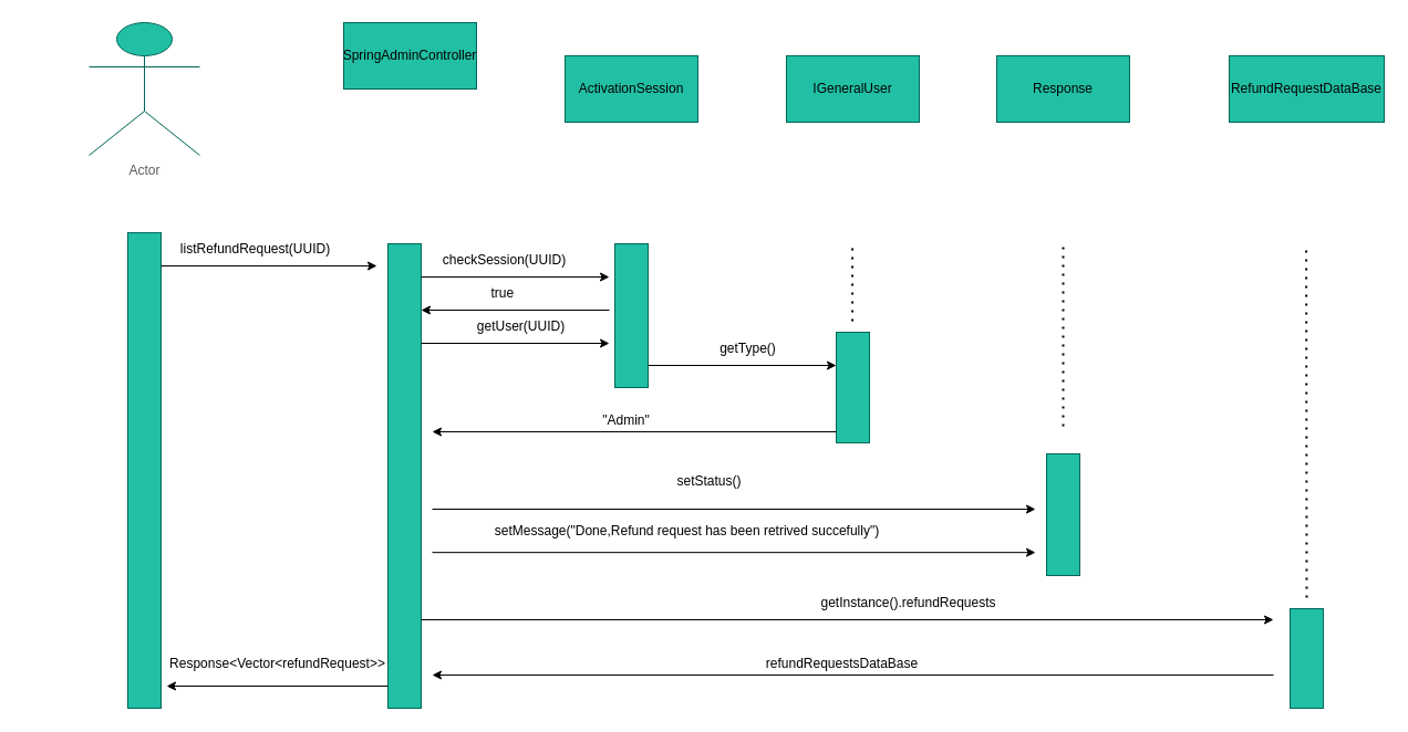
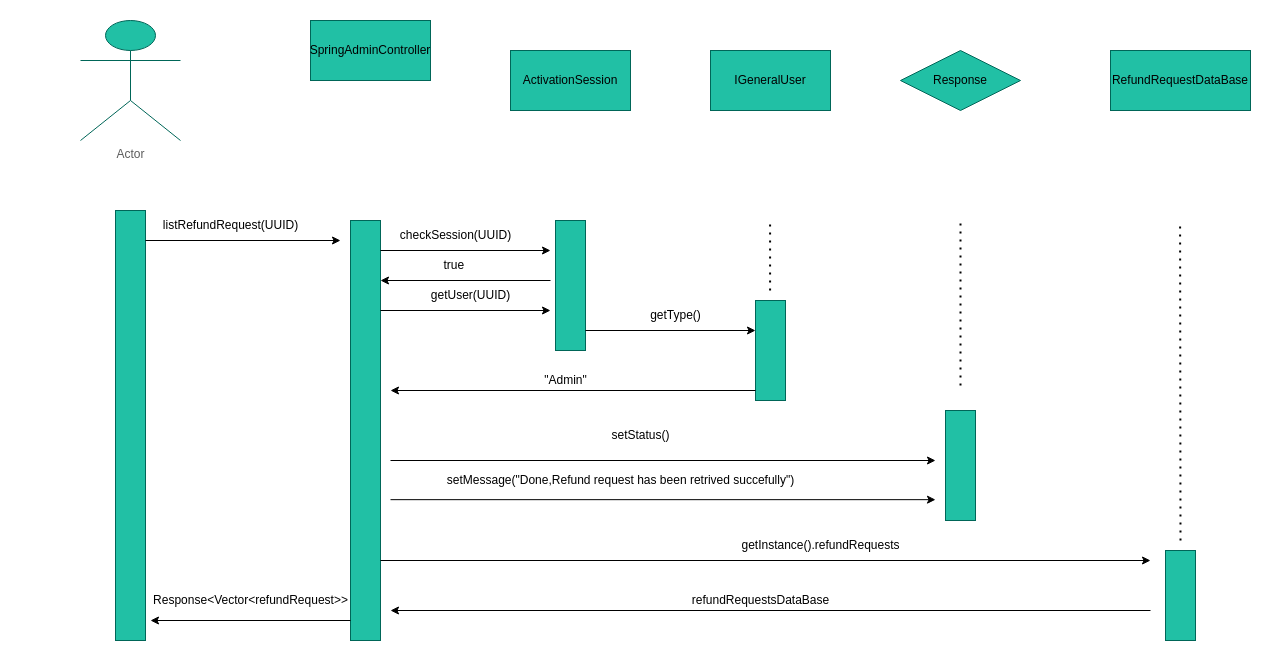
  <mxCell id="0" />
  <mxCell id="1" parent="0" />
  <mxCell id="2" value="Actor" style="shape=umlActor;verticalLabelPosition=bottom;verticalAlign=top;html=1;labelBackgroundColor=none;fillColor=#21C0A5;strokeColor=#006658;fontColor=#5C5C5C;rounded=0;" vertex="1" parent="1"><mxGeometry x="80" y="20" width="100" height="120" as="geometry" /></mxCell>
  <mxCell id="3" value="&lt;font color=&quot;#000000&quot;&gt;RefundRequestDataBase&lt;/font&gt;" style="rounded=0;whiteSpace=wrap;html=1;labelBackgroundColor=none;fillColor=#21C0A5;strokeColor=#006658;fontColor=#5C5C5C;" vertex="1" parent="1"><mxGeometry x="1110" y="50" width="140" height="60" as="geometry" /></mxCell>
  <mxCell id="4" value="&lt;font color=&quot;#000000&quot;&gt;ActivationSession&lt;/font&gt;" style="rounded=0;whiteSpace=wrap;html=1;labelBackgroundColor=none;fillColor=#21C0A5;strokeColor=#006658;fontColor=#5C5C5C;" vertex="1" parent="1"><mxGeometry x="510" y="50" width="120" height="60" as="geometry" /></mxCell>
  <mxCell id="5" value="&lt;font color=&quot;#000000&quot;&gt;IGeneralUser&lt;/font&gt;" style="rounded=0;whiteSpace=wrap;html=1;labelBackgroundColor=none;fillColor=#21C0A5;strokeColor=#006658;fontColor=#5C5C5C;" vertex="1" parent="1"><mxGeometry x="710" y="50" width="120" height="60" as="geometry" /></mxCell>
- <mxCell id="6" value="&lt;font color=&quot;#000000&quot;&gt;Response&lt;/font&gt;" style="rounded=0;whiteSpace=wrap;html=1;labelBackgroundColor=none;fillColor=#21C0A5;strokeColor=#006658;fontColor=#5C5C5C;" vertex="1" parent="1"><mxGeometry x="900" y="50" width="120" height="60" as="geometry" /></mxCell>
+ <mxCell id="6" value="&lt;font color=&quot;#000000&quot;&gt;Response&lt;/font&gt;" style="rhombus;whiteSpace=wrap;html=1;labelBackgroundColor=none;fillColor=#21C0A5;strokeColor=#006658;fontColor=#5C5C5C;" vertex="1" parent="1"><mxGeometry x="900" y="50" width="120" height="60" as="geometry" /></mxCell>
  <mxCell id="7" value="&lt;font color=&quot;#000000&quot;&gt;SpringAdminController&lt;/font&gt;" style="rounded=0;whiteSpace=wrap;html=1;labelBackgroundColor=none;fillColor=#21C0A5;strokeColor=#006658;fontColor=#5C5C5C;" vertex="1" parent="1"><mxGeometry x="310" y="20" width="120" height="60" as="geometry" /></mxCell>
  <mxCell id="8" value="" style="rounded=0;whiteSpace=wrap;html=1;labelBackgroundColor=none;fillColor=#21C0A5;strokeColor=#006658;fontColor=#5C5C5C;" vertex="1" parent="1"><mxGeometry x="115" y="210" width="30" height="430" as="geometry" /></mxCell>
  <mxCell id="9" value="" style="endArrow=none;dashed=1;html=1;dashPattern=1 3;strokeWidth=2;rounded=0;strokeColor=#006658;fontColor=#5C5C5C;fillColor=#21C0A5;" edge="1" parent="1"><mxGeometry width="50" height="50" relative="1" as="geometry"><mxPoint x="364.58" y="470" as="sourcePoint" /><mxPoint x="364.58" y="330" as="targetPoint" /></mxGeometry></mxCell>
  <mxCell id="10" value="" style="endArrow=classic;html=1;rounded=0;fontColor=#000000;" edge="1" parent="1"><mxGeometry width="50" height="50" relative="1" as="geometry"><mxPoint x="145" y="240" as="sourcePoint" /><mxPoint x="340" y="240" as="targetPoint" /></mxGeometry></mxCell>
  <mxCell id="11" value="" style="rounded=0;whiteSpace=wrap;html=1;labelBackgroundColor=none;fillColor=#21C0A5;strokeColor=#006658;fontColor=#5C5C5C;" vertex="1" parent="1"><mxGeometry x="350" y="220" width="30" height="420" as="geometry" /></mxCell>
  <mxCell id="12" value="listRefundRequest(UUID)" style="text;html=1;align=center;verticalAlign=middle;resizable=0;points=[];autosize=1;strokeColor=none;fillColor=none;fontColor=#000000;" vertex="1" parent="1"><mxGeometry x="150" y="210" width="160" height="30" as="geometry" /></mxCell>
  <mxCell id="13" value="" style="endArrow=classic;html=1;rounded=0;fontColor=#000000;" edge="1" parent="1"><mxGeometry width="50" height="50" relative="1" as="geometry"><mxPoint x="380" y="250" as="sourcePoint" /><mxPoint x="550" y="250" as="targetPoint" /></mxGeometry></mxCell>
  <mxCell id="14" value="checkSession(UUID)" style="text;html=1;align=center;verticalAlign=middle;resizable=0;points=[];autosize=1;strokeColor=none;fillColor=none;fontColor=#000000;" vertex="1" parent="1"><mxGeometry x="390" y="220" width="130" height="30" as="geometry" /></mxCell>
  <mxCell id="15" value="" style="rounded=0;whiteSpace=wrap;html=1;labelBackgroundColor=none;fillColor=#21C0A5;strokeColor=#006658;fontColor=#5C5C5C;" vertex="1" parent="1"><mxGeometry x="555" y="220" width="30" height="130" as="geometry" /></mxCell>
  <mxCell id="16" value="" style="endArrow=classic;html=1;rounded=0;fontColor=#000000;" edge="1" parent="1"><mxGeometry width="50" height="50" relative="1" as="geometry"><mxPoint x="550" y="280" as="sourcePoint" /><mxPoint x="380" y="280" as="targetPoint" /></mxGeometry></mxCell>
  <mxCell id="17" value="true&amp;nbsp;" style="text;html=1;align=center;verticalAlign=middle;resizable=0;points=[];autosize=1;strokeColor=none;fillColor=none;fontColor=#000000;" vertex="1" parent="1"><mxGeometry x="430" y="250" width="50" height="30" as="geometry" /></mxCell>
  <mxCell id="18" value="" style="endArrow=classic;html=1;rounded=0;fontColor=#000000;" edge="1" parent="1"><mxGeometry width="50" height="50" relative="1" as="geometry"><mxPoint x="380" y="310" as="sourcePoint" /><mxPoint x="550" y="310" as="targetPoint" /></mxGeometry></mxCell>
  <mxCell id="19" value="getUser(UUID)" style="text;html=1;align=center;verticalAlign=middle;resizable=0;points=[];autosize=1;strokeColor=none;fillColor=none;fontColor=#000000;" vertex="1" parent="1"><mxGeometry x="420" y="280" width="100" height="30" as="geometry" /></mxCell>
  <mxCell id="20" value="" style="rounded=0;whiteSpace=wrap;html=1;labelBackgroundColor=none;fillColor=#21C0A5;strokeColor=#006658;fontColor=#5C5C5C;" vertex="1" parent="1"><mxGeometry x="755" y="300" width="30" height="100" as="geometry" /></mxCell>
  <mxCell id="21" value="" style="endArrow=classic;html=1;rounded=0;fontColor=#000000;" edge="1" parent="1"><mxGeometry width="50" height="50" relative="1" as="geometry"><mxPoint x="585" y="330" as="sourcePoint" /><mxPoint x="755" y="330" as="targetPoint" /></mxGeometry></mxCell>
  <mxCell id="22" value="getType()" style="text;html=1;align=center;verticalAlign=middle;resizable=0;points=[];autosize=1;strokeColor=none;fillColor=none;fontColor=#000000;" vertex="1" parent="1"><mxGeometry x="640" y="300" width="70" height="30" as="geometry" /></mxCell>
  <mxCell id="23" value="" style="endArrow=classic;html=1;rounded=0;fontColor=#000000;" edge="1" parent="1"><mxGeometry width="50" height="50" relative="1" as="geometry"><mxPoint x="755" y="390" as="sourcePoint" /><mxPoint x="390" y="390" as="targetPoint" /></mxGeometry></mxCell>
  <mxCell id="24" value="&quot;Admin&quot;" style="text;html=1;align=center;verticalAlign=middle;resizable=0;points=[];autosize=1;strokeColor=none;fillColor=none;fontColor=#000000;" vertex="1" parent="1"><mxGeometry x="530" y="365" width="70" height="30" as="geometry" /></mxCell>
  <mxCell id="25" value="" style="endArrow=classic;html=1;rounded=0;fontColor=#000000;" edge="1" parent="1"><mxGeometry width="50" height="50" relative="1" as="geometry"><mxPoint x="390" y="460" as="sourcePoint" /><mxPoint x="935" y="460" as="targetPoint" /></mxGeometry></mxCell>
  <mxCell id="26" value="" style="rounded=0;whiteSpace=wrap;html=1;labelBackgroundColor=none;fillColor=#21C0A5;strokeColor=#006658;fontColor=#5C5C5C;" vertex="1" parent="1"><mxGeometry x="945" y="410" width="30" height="110" as="geometry" /></mxCell>
  <mxCell id="27" value="setStatus()" style="text;html=1;align=center;verticalAlign=middle;resizable=0;points=[];autosize=1;strokeColor=none;fillColor=none;fontColor=#000000;" vertex="1" parent="1"><mxGeometry x="600" y="420" width="80" height="30" as="geometry" /></mxCell>
  <mxCell id="28" value="" style="endArrow=classic;html=1;rounded=0;fontColor=#000000;" edge="1" parent="1"><mxGeometry width="50" height="50" relative="1" as="geometry"><mxPoint x="390" y="499.17" as="sourcePoint" /><mxPoint x="935" y="499.17" as="targetPoint" /></mxGeometry></mxCell>
  <mxCell id="29" value="setMessage(&quot;Done,Refund request has been retrived succefully&quot;)" style="text;html=1;align=center;verticalAlign=middle;resizable=0;points=[];autosize=1;strokeColor=none;fillColor=none;fontColor=#000000;" vertex="1" parent="1"><mxGeometry x="435" y="465" width="370" height="30" as="geometry" /></mxCell>
  <mxCell id="30" value="" style="endArrow=none;dashed=1;html=1;dashPattern=1 3;strokeWidth=2;rounded=0;fontColor=#000000;" edge="1" parent="1"><mxGeometry width="50" height="50" relative="1" as="geometry"><mxPoint x="769.58" y="290" as="sourcePoint" /><mxPoint x="769.58" y="220" as="targetPoint" /></mxGeometry></mxCell>
  <mxCell id="31" value="" style="endArrow=none;dashed=1;html=1;dashPattern=1 3;strokeWidth=2;rounded=0;fontColor=#000000;" edge="1" parent="1"><mxGeometry x="-1" y="-191" width="50" height="50" relative="1" as="geometry"><mxPoint x="960" y="385" as="sourcePoint" /><mxPoint x="960" y="220" as="targetPoint" /><mxPoint x="-1" y="10" as="offset" /></mxGeometry></mxCell>
  <mxCell id="32" value="" style="endArrow=classic;html=1;rounded=0;fontColor=#000000;" edge="1" parent="1"><mxGeometry width="50" height="50" relative="1" as="geometry"><mxPoint x="380" y="560" as="sourcePoint" /><mxPoint x="1150" y="560" as="targetPoint" /></mxGeometry></mxCell>
  <mxCell id="33" value="getInstance().refundRequests" style="text;html=1;align=center;verticalAlign=middle;resizable=0;points=[];autosize=1;strokeColor=none;fillColor=none;fontColor=#000000;" vertex="1" parent="1"><mxGeometry x="730" y="530" width="180" height="30" as="geometry" /></mxCell>
  <mxCell id="34" value="" style="rounded=0;whiteSpace=wrap;html=1;labelBackgroundColor=none;fillColor=#21C0A5;strokeColor=#006658;fontColor=#5C5C5C;" vertex="1" parent="1"><mxGeometry x="1165" y="550" width="30" height="90" as="geometry" /></mxCell>
  <mxCell id="35" value="" style="endArrow=classic;html=1;rounded=0;fontColor=#000000;" edge="1" parent="1"><mxGeometry width="50" height="50" relative="1" as="geometry"><mxPoint x="1150" y="610" as="sourcePoint" /><mxPoint x="390" y="610" as="targetPoint" /></mxGeometry></mxCell>
  <mxCell id="36" value="refundRequestsDataBase" style="text;html=1;align=center;verticalAlign=middle;resizable=0;points=[];autosize=1;strokeColor=none;fillColor=none;fontColor=#000000;" vertex="1" parent="1"><mxGeometry x="680" y="585" width="160" height="30" as="geometry" /></mxCell>
  <mxCell id="37" value="" style="endArrow=none;dashed=1;html=1;dashPattern=1 3;strokeWidth=2;rounded=0;fontColor=#000000;" edge="1" parent="1"><mxGeometry x="-1" y="-191" width="50" height="50" relative="1" as="geometry"><mxPoint x="1180" y="540" as="sourcePoint" /><mxPoint x="1179.58" y="220" as="targetPoint" /><mxPoint x="-1" y="10" as="offset" /></mxGeometry></mxCell>
  <mxCell id="38" value="" style="endArrow=classic;html=1;rounded=0;fontColor=#000000;" edge="1" parent="1"><mxGeometry width="50" height="50" relative="1" as="geometry"><mxPoint x="350" y="620" as="sourcePoint" /><mxPoint x="150" y="620" as="targetPoint" /></mxGeometry></mxCell>
  <mxCell id="39" value="&amp;nbsp; &amp;nbsp; &amp;nbsp; &amp;nbsp; &amp;nbsp; &amp;nbsp; &amp;nbsp; &amp;nbsp; &amp;nbsp; &amp;nbsp; &amp;nbsp; &amp;nbsp; &amp;nbsp; &amp;nbsp; &amp;nbsp; &amp;nbsp; &amp;nbsp; &amp;nbsp; Response&amp;lt;Vector&amp;lt;refundRequest&amp;gt;&amp;gt;" style="text;html=1;align=center;verticalAlign=middle;resizable=0;points=[];autosize=1;strokeColor=none;fillColor=none;fontColor=#000000;" vertex="1" parent="1"><mxGeometry x="20" y="585" width="340" height="30" as="geometry" /></mxCell>
